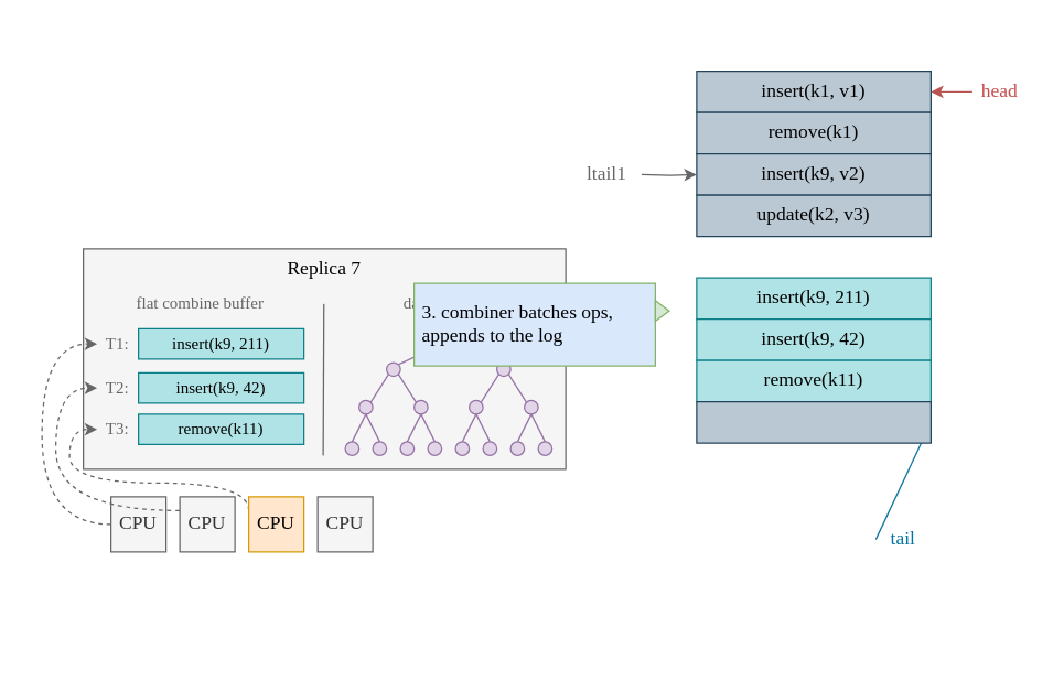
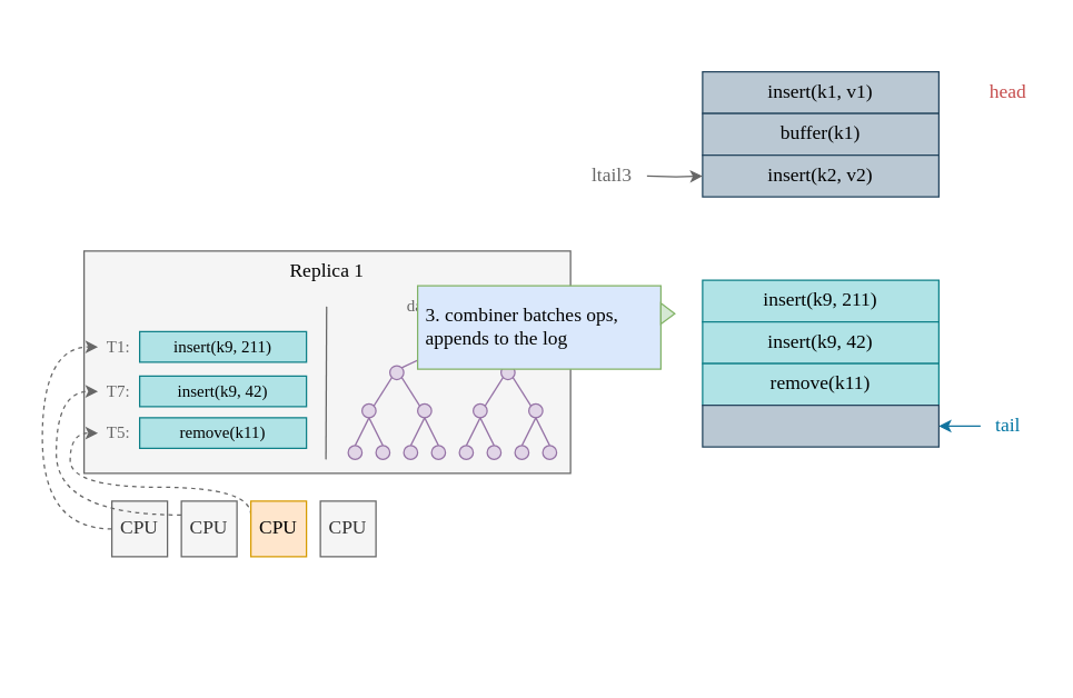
  <mxCell id="0" />
  <mxCell id="1" parent="0" />
  <mxCell id="2" value="" style="rounded=0;whiteSpace=wrap;html=1;fillColor=none;strokeColor=none;" vertex="1" parent="1"><mxGeometry x="20" y="20" width="730" height="460" as="geometry" /></mxCell>
  <mxCell id="3" value="insert(k1, v1)" style="text;html=1;strokeColor=#23445d;fillColor=#bac8d3;align=center;verticalAlign=middle;whiteSpace=wrap;rounded=0;fontSize=14;fontFamily=Menlo;" parent="1" vertex="1"><mxGeometry x="505" y="51" width="170" height="30" as="geometry" /></mxCell>
- <mxCell id="4" value="remove(k1)" style="text;html=1;strokeColor=#23445d;fillColor=#bac8d3;align=center;verticalAlign=middle;whiteSpace=wrap;rounded=0;fontSize=14;fontFamily=Menlo;" parent="1" vertex="1"><mxGeometry x="505" y="81" width="170" height="30" as="geometry" /></mxCell>
- <mxCell id="5" value="insert(k9, v2)" style="text;html=1;strokeColor=#23445d;fillColor=#bac8d3;align=center;verticalAlign=middle;whiteSpace=wrap;rounded=0;fontSize=14;fontFamily=Menlo;" parent="1" vertex="1"><mxGeometry x="505" y="111" width="170" height="30" as="geometry" /></mxCell>
- <mxCell id="6" value="update(k2, v3)" style="text;html=1;strokeColor=#23445d;fillColor=#bac8d3;align=center;verticalAlign=middle;whiteSpace=wrap;rounded=0;fontSize=14;fontFamily=Menlo;" parent="1" vertex="1"><mxGeometry x="505" y="141" width="170" height="30" as="geometry" /></mxCell>
+ <mxCell id="4" value="buffer(k1)" style="text;html=1;strokeColor=#23445d;fillColor=#bac8d3;align=center;verticalAlign=middle;whiteSpace=wrap;rounded=0;fontSize=14;fontFamily=Menlo;" parent="1" vertex="1"><mxGeometry x="505" y="81" width="170" height="30" as="geometry" /></mxCell>
+ <mxCell id="5" value="insert(k2, v2)" style="text;html=1;strokeColor=#23445d;fillColor=#bac8d3;align=center;verticalAlign=middle;whiteSpace=wrap;rounded=0;fontSize=14;fontFamily=Menlo;" parent="1" vertex="1"><mxGeometry x="505" y="111" width="170" height="30" as="geometry" /></mxCell>
  <mxCell id="7" value="&lt;span style=&quot;font-size: 14px;&quot;&gt;insert(k9, 211)&lt;/span&gt;" style="text;html=1;strokeColor=#0e8088;fillColor=#b0e3e6;align=center;verticalAlign=middle;whiteSpace=wrap;rounded=0;fontSize=14;fontFamily=Menlo;labelBackgroundColor=none;" parent="1" vertex="1"><mxGeometry x="505" y="201" width="170" height="30" as="geometry" /></mxCell>
  <mxCell id="8" value="&lt;meta charset=&quot;utf-8&quot; style=&quot;font-size: 14px;&quot;&gt;&lt;span style=&quot;color: rgb(0, 0, 0); font-family: menlo; font-size: 14px; font-style: normal; font-weight: 400; letter-spacing: normal; text-align: center; text-indent: 0px; text-transform: none; word-spacing: 0px; display: inline; float: none;&quot;&gt;insert(k9, 42)&lt;/span&gt;" style="text;html=1;strokeColor=#0e8088;fillColor=#b0e3e6;align=center;verticalAlign=middle;whiteSpace=wrap;rounded=0;fontSize=14;fontFamily=Menlo;labelBackgroundColor=none;" parent="1" vertex="1"><mxGeometry x="505" y="231" width="170" height="30" as="geometry" /></mxCell>
- <mxCell id="9" value="" style="endArrow=classic;html=1;fillColor=#f8cecc;strokeColor=#b85450;exitX=0;exitY=0.5;exitDx=0;exitDy=0;entryX=1;entryY=0.5;entryDx=0;entryDy=0;" parent="1" source="10" target="3" edge="1"><mxGeometry width="50" height="50" relative="1" as="geometry"><mxPoint x="715" y="66" as="sourcePoint" /><mxPoint x="715" y="111" as="targetPoint" /></mxGeometry></mxCell>
  <mxCell id="10" value="head" style="text;html=1;strokeColor=none;fillColor=none;align=center;verticalAlign=middle;whiteSpace=wrap;rounded=0;fontFamily=Menlo;fontSize=14;fontColor=#C64C4C;" parent="1" vertex="1"><mxGeometry x="705" y="56" width="40" height="20" as="geometry" /></mxCell>
  <mxCell id="11" style="edgeStyle=orthogonalEdgeStyle;rounded=0;orthogonalLoop=1;jettySize=auto;html=1;entryX=0;entryY=0.5;entryDx=0;entryDy=0;fontFamily=Menlo;fontSize=14;fontColor=#000000;endArrow=classic;endFill=1;fillColor=#f5f5f5;strokeColor=#666666;" parent="1" target="5" edge="1"><mxGeometry relative="1" as="geometry"><mxPoint x="465" y="126" as="sourcePoint" /></mxGeometry></mxCell>
  <mxCell id="12" value="" style="rounded=0;whiteSpace=wrap;html=1;fontFamily=Menlo;fontSize=14;fontColor=#333333;fillColor=#f5f5f5;strokeColor=#666666;" parent="1" vertex="1"><mxGeometry x="60" y="180" width="350" height="160" as="geometry" /></mxCell>
  <mxCell id="13" value="" style="endArrow=classic;html=1;fillColor=#b1ddf0;strokeColor=#10739e;exitX=0;exitY=0.5;exitDx=0;exitDy=0;entryX=1;entryY=0.5;entryDx=0;entryDy=0;" parent="1" source="14" edge="1"><mxGeometry width="50" height="50" relative="1" as="geometry"><mxPoint x="715" y="306" as="sourcePoint" /><mxPoint x="675" y="306" as="targetPoint" /></mxGeometry></mxCell>
- <mxCell id="14" value="tail" style="text;html=1;strokeColor=none;fillColor=none;align=center;verticalAlign=middle;whiteSpace=wrap;rounded=0;fontFamily=Menlo;fontSize=14;fontColor=#0075A2;" parent="1" vertex="1"><mxGeometry x="635" y="381" width="40" height="20" as="geometry" /></mxCell>
- <mxCell id="15" value="Replica 7" style="text;html=1;strokeColor=none;fillColor=none;align=center;verticalAlign=middle;whiteSpace=wrap;rounded=0;fontFamily=Menlo;fontSize=14;" parent="1" vertex="1"><mxGeometry x="90" y="185" width="290" height="20" as="geometry" /></mxCell>
- <mxCell id="16" value="ltail1" style="text;html=1;strokeColor=none;fillColor=none;align=center;verticalAlign=middle;whiteSpace=wrap;rounded=0;fontFamily=Menlo;fontSize=14;fontColor=#666666;" parent="1" vertex="1"><mxGeometry x="420" y="116" width="40" height="20" as="geometry" /></mxCell>
+ <mxCell id="14" value="tail" style="text;html=1;strokeColor=none;fillColor=none;align=center;verticalAlign=middle;whiteSpace=wrap;rounded=0;fontFamily=Menlo;fontSize=14;fontColor=#0075A2;" parent="1" vertex="1"><mxGeometry x="705" y="296" width="40" height="20" as="geometry" /></mxCell>
+ <mxCell id="15" value="Replica 1" style="text;html=1;strokeColor=none;fillColor=none;align=center;verticalAlign=middle;whiteSpace=wrap;rounded=0;fontFamily=Menlo;fontSize=14;" parent="1" vertex="1"><mxGeometry x="90" y="185" width="290" height="20" as="geometry" /></mxCell>
+ <mxCell id="16" value="ltail3" style="text;html=1;strokeColor=none;fillColor=none;align=center;verticalAlign=middle;whiteSpace=wrap;rounded=0;fontFamily=Menlo;fontSize=14;fontColor=#666666;" parent="1" vertex="1"><mxGeometry x="420" y="116" width="40" height="20" as="geometry" /></mxCell>
  <mxCell id="17" value="" style="group" parent="1" vertex="1" connectable="0"><mxGeometry x="250" y="240" width="150" height="90" as="geometry" /></mxCell>
  <mxCell id="18" value="" style="ellipse;whiteSpace=wrap;html=1;aspect=fixed;fontFamily=Menlo;fontSize=14;fillColor=#e1d5e7;strokeColor=#9673a6;" parent="17" vertex="1"><mxGeometry x="70" width="10" height="10" as="geometry" /></mxCell>
  <mxCell id="19" value="" style="ellipse;whiteSpace=wrap;html=1;aspect=fixed;fontFamily=Menlo;fontSize=14;fillColor=#e1d5e7;strokeColor=#9673a6;" parent="17" vertex="1"><mxGeometry x="30" y="22.5" width="10" height="10" as="geometry" /></mxCell>
  <mxCell id="20" style="rounded=0;orthogonalLoop=1;jettySize=auto;html=1;exitX=0;exitY=1;exitDx=0;exitDy=0;entryX=1;entryY=0;entryDx=0;entryDy=0;fontFamily=Menlo;fontSize=14;fontColor=#0075A2;endArrow=none;endFill=0;fillColor=#e1d5e7;strokeColor=#9673a6;" parent="17" source="18" target="19" edge="1"><mxGeometry relative="1" as="geometry" /></mxCell>
  <mxCell id="21" value="" style="ellipse;whiteSpace=wrap;html=1;aspect=fixed;fontFamily=Menlo;fontSize=14;fillColor=#e1d5e7;strokeColor=#9673a6;" parent="17" vertex="1"><mxGeometry x="110" y="22.5" width="10" height="10" as="geometry" /></mxCell>
  <mxCell id="22" style="edgeStyle=none;rounded=0;orthogonalLoop=1;jettySize=auto;html=1;exitX=1;exitY=1;exitDx=0;exitDy=0;entryX=0;entryY=0;entryDx=0;entryDy=0;fontFamily=Menlo;fontSize=14;fontColor=#0075A2;endArrow=none;endFill=0;fillColor=#e1d5e7;strokeColor=#9673a6;" parent="17" source="18" target="21" edge="1"><mxGeometry relative="1" as="geometry" /></mxCell>
  <mxCell id="23" value="" style="ellipse;whiteSpace=wrap;html=1;aspect=fixed;fontFamily=Menlo;fontSize=14;fillColor=#e1d5e7;strokeColor=#9673a6;" parent="17" vertex="1"><mxGeometry x="10" y="50" width="10" height="10" as="geometry" /></mxCell>
  <mxCell id="24" style="edgeStyle=none;rounded=0;orthogonalLoop=1;jettySize=auto;html=1;exitX=0;exitY=1;exitDx=0;exitDy=0;entryX=1;entryY=0;entryDx=0;entryDy=0;fontFamily=Menlo;fontSize=14;fontColor=#0075A2;endArrow=none;endFill=0;fillColor=#e1d5e7;strokeColor=#9673a6;" parent="17" source="19" target="23" edge="1"><mxGeometry relative="1" as="geometry" /></mxCell>
  <mxCell id="25" value="" style="ellipse;whiteSpace=wrap;html=1;aspect=fixed;fontFamily=Menlo;fontSize=14;fillColor=#e1d5e7;strokeColor=#9673a6;" parent="17" vertex="1"><mxGeometry x="50" y="50" width="10" height="10" as="geometry" /></mxCell>
  <mxCell id="26" style="edgeStyle=none;rounded=0;orthogonalLoop=1;jettySize=auto;html=1;exitX=1;exitY=1;exitDx=0;exitDy=0;entryX=0;entryY=0;entryDx=0;entryDy=0;fontFamily=Menlo;fontSize=14;fontColor=#0075A2;endArrow=none;endFill=0;fillColor=#e1d5e7;strokeColor=#9673a6;" parent="17" source="19" target="25" edge="1"><mxGeometry relative="1" as="geometry" /></mxCell>
  <mxCell id="27" value="" style="ellipse;whiteSpace=wrap;html=1;aspect=fixed;fontFamily=Menlo;fontSize=14;fillColor=#e1d5e7;strokeColor=#9673a6;" parent="17" vertex="1"><mxGeometry x="90" y="50" width="10" height="10" as="geometry" /></mxCell>
  <mxCell id="28" style="edgeStyle=none;rounded=0;orthogonalLoop=1;jettySize=auto;html=1;exitX=0;exitY=1;exitDx=0;exitDy=0;entryX=1;entryY=0;entryDx=0;entryDy=0;fontFamily=Menlo;fontSize=14;fontColor=#0075A2;endArrow=none;endFill=0;fillColor=#e1d5e7;strokeColor=#9673a6;" parent="17" source="21" target="27" edge="1"><mxGeometry relative="1" as="geometry" /></mxCell>
  <mxCell id="29" value="" style="ellipse;whiteSpace=wrap;html=1;aspect=fixed;fontFamily=Menlo;fontSize=14;fillColor=#e1d5e7;strokeColor=#9673a6;" parent="17" vertex="1"><mxGeometry x="130" y="50" width="10" height="10" as="geometry" /></mxCell>
  <mxCell id="30" style="edgeStyle=none;rounded=0;orthogonalLoop=1;jettySize=auto;html=1;exitX=1;exitY=1;exitDx=0;exitDy=0;entryX=0;entryY=0;entryDx=0;entryDy=0;fontFamily=Menlo;fontSize=14;fontColor=#0075A2;endArrow=none;endFill=0;fillColor=#e1d5e7;strokeColor=#9673a6;" parent="17" source="21" target="29" edge="1"><mxGeometry relative="1" as="geometry" /></mxCell>
  <mxCell id="31" value="" style="ellipse;whiteSpace=wrap;html=1;aspect=fixed;fontFamily=Menlo;fontSize=14;fillColor=#e1d5e7;strokeColor=#9673a6;" parent="17" vertex="1"><mxGeometry y="80" width="10" height="10" as="geometry" /></mxCell>
  <mxCell id="32" style="edgeStyle=none;rounded=0;orthogonalLoop=1;jettySize=auto;html=1;exitX=0.5;exitY=1;exitDx=0;exitDy=0;entryX=0.5;entryY=0;entryDx=0;entryDy=0;fontFamily=Menlo;fontSize=14;fontColor=#0075A2;endArrow=none;endFill=0;fillColor=#e1d5e7;strokeColor=#9673a6;" parent="17" source="23" target="31" edge="1"><mxGeometry relative="1" as="geometry" /></mxCell>
  <mxCell id="33" value="" style="ellipse;whiteSpace=wrap;html=1;aspect=fixed;fontFamily=Menlo;fontSize=14;fillColor=#e1d5e7;strokeColor=#9673a6;" parent="17" vertex="1"><mxGeometry x="20" y="80" width="10" height="10" as="geometry" /></mxCell>
  <mxCell id="34" style="edgeStyle=none;rounded=0;orthogonalLoop=1;jettySize=auto;html=1;exitX=0.5;exitY=1;exitDx=0;exitDy=0;entryX=0.5;entryY=0;entryDx=0;entryDy=0;fontFamily=Menlo;fontSize=14;fontColor=#0075A2;endArrow=none;endFill=0;fillColor=#e1d5e7;strokeColor=#9673a6;" parent="17" source="23" target="33" edge="1"><mxGeometry relative="1" as="geometry" /></mxCell>
  <mxCell id="35" value="" style="ellipse;whiteSpace=wrap;html=1;aspect=fixed;fontFamily=Menlo;fontSize=14;fillColor=#e1d5e7;strokeColor=#9673a6;" parent="17" vertex="1"><mxGeometry x="40" y="80" width="10" height="10" as="geometry" /></mxCell>
  <mxCell id="36" style="edgeStyle=none;rounded=0;orthogonalLoop=1;jettySize=auto;html=1;exitX=0.5;exitY=1;exitDx=0;exitDy=0;entryX=0.5;entryY=0;entryDx=0;entryDy=0;fontFamily=Menlo;fontSize=14;fontColor=#0075A2;endArrow=none;endFill=0;fillColor=#e1d5e7;strokeColor=#9673a6;" parent="17" source="25" target="35" edge="1"><mxGeometry relative="1" as="geometry" /></mxCell>
  <mxCell id="37" value="" style="ellipse;whiteSpace=wrap;html=1;aspect=fixed;fontFamily=Menlo;fontSize=14;fillColor=#e1d5e7;strokeColor=#9673a6;" parent="17" vertex="1"><mxGeometry x="60" y="80" width="10" height="10" as="geometry" /></mxCell>
  <mxCell id="38" style="edgeStyle=none;rounded=0;orthogonalLoop=1;jettySize=auto;html=1;exitX=0.5;exitY=1;exitDx=0;exitDy=0;entryX=0.5;entryY=0;entryDx=0;entryDy=0;fontFamily=Menlo;fontSize=14;fontColor=#0075A2;endArrow=none;endFill=0;fillColor=#e1d5e7;strokeColor=#9673a6;" parent="17" source="25" target="37" edge="1"><mxGeometry relative="1" as="geometry" /></mxCell>
  <mxCell id="39" value="" style="ellipse;whiteSpace=wrap;html=1;aspect=fixed;fontFamily=Menlo;fontSize=14;fillColor=#e1d5e7;strokeColor=#9673a6;" parent="17" vertex="1"><mxGeometry x="80" y="80" width="10" height="10" as="geometry" /></mxCell>
  <mxCell id="40" style="edgeStyle=none;rounded=0;orthogonalLoop=1;jettySize=auto;html=1;exitX=0.5;exitY=1;exitDx=0;exitDy=0;entryX=0.5;entryY=0;entryDx=0;entryDy=0;fontFamily=Menlo;fontSize=14;fontColor=#0075A2;endArrow=none;endFill=0;fillColor=#e1d5e7;strokeColor=#9673a6;" parent="17" source="27" target="39" edge="1"><mxGeometry relative="1" as="geometry" /></mxCell>
  <mxCell id="41" value="" style="ellipse;whiteSpace=wrap;html=1;aspect=fixed;fontFamily=Menlo;fontSize=14;fillColor=#e1d5e7;strokeColor=#9673a6;" parent="17" vertex="1"><mxGeometry x="100" y="80" width="10" height="10" as="geometry" /></mxCell>
  <mxCell id="42" style="edgeStyle=none;rounded=0;orthogonalLoop=1;jettySize=auto;html=1;exitX=0.5;exitY=1;exitDx=0;exitDy=0;entryX=0.5;entryY=0;entryDx=0;entryDy=0;fontFamily=Menlo;fontSize=14;fontColor=#0075A2;endArrow=none;endFill=0;fillColor=#e1d5e7;strokeColor=#9673a6;" parent="17" source="27" target="41" edge="1"><mxGeometry relative="1" as="geometry" /></mxCell>
  <mxCell id="43" value="" style="ellipse;whiteSpace=wrap;html=1;aspect=fixed;fontFamily=Menlo;fontSize=14;fillColor=#e1d5e7;strokeColor=#9673a6;" parent="17" vertex="1"><mxGeometry x="120" y="80" width="10" height="10" as="geometry" /></mxCell>
  <mxCell id="44" style="edgeStyle=none;rounded=0;orthogonalLoop=1;jettySize=auto;html=1;exitX=0.5;exitY=1;exitDx=0;exitDy=0;entryX=0.5;entryY=0;entryDx=0;entryDy=0;fontFamily=Menlo;fontSize=14;fontColor=#0075A2;endArrow=none;endFill=0;fillColor=#e1d5e7;strokeColor=#9673a6;" parent="17" source="29" target="43" edge="1"><mxGeometry relative="1" as="geometry" /></mxCell>
  <mxCell id="45" value="" style="ellipse;whiteSpace=wrap;html=1;aspect=fixed;fontFamily=Menlo;fontSize=14;fillColor=#e1d5e7;strokeColor=#9673a6;" parent="17" vertex="1"><mxGeometry x="140" y="80" width="10" height="10" as="geometry" /></mxCell>
  <mxCell id="46" style="edgeStyle=none;rounded=0;orthogonalLoop=1;jettySize=auto;html=1;exitX=0.5;exitY=1;exitDx=0;exitDy=0;entryX=0.5;entryY=0;entryDx=0;entryDy=0;fontFamily=Menlo;fontSize=14;fontColor=#0075A2;endArrow=none;endFill=0;fillColor=#e1d5e7;strokeColor=#9673a6;" parent="17" source="29" target="45" edge="1"><mxGeometry relative="1" as="geometry" /></mxCell>
  <mxCell id="47" value="data structure" style="text;html=1;strokeColor=none;fillColor=none;align=center;verticalAlign=middle;whiteSpace=wrap;rounded=0;fontFamily=Menlo;fontSize=12;fontColor=#666666;" parent="1" vertex="1"><mxGeometry x="250" y="210" width="150" height="20" as="geometry" /></mxCell>
- <mxCell id="48" value="flat combine buffer" style="text;html=1;strokeColor=none;fillColor=none;align=center;verticalAlign=middle;whiteSpace=wrap;rounded=0;fontFamily=Menlo;fontSize=12;fontColor=#666666;" parent="1" vertex="1"><mxGeometry x="70" y="210" width="150" height="20" as="geometry" /></mxCell>
  <mxCell id="49" style="edgeStyle=orthogonalEdgeStyle;rounded=0;orthogonalLoop=1;jettySize=auto;html=1;exitX=0;exitY=0.5;exitDx=0;exitDy=0;entryX=0;entryY=0.5;entryDx=0;entryDy=0;fontFamily=Menlo;fontSize=12;fontColor=#666666;curved=1;fillColor=#f5f5f5;strokeColor=#666666;dashed=1;" parent="1" source="50" target="57" edge="1"><mxGeometry relative="1" as="geometry"><Array as="points"><mxPoint x="30" y="380" /><mxPoint x="30" y="249" /></Array></mxGeometry></mxCell>
  <mxCell id="50" value="CPU" style="rounded=0;whiteSpace=wrap;html=1;fontSize=14;fontColor=#333333;fontFamily=Menlo;fillColor=#f5f5f5;strokeColor=#666666;" parent="1" vertex="1"><mxGeometry x="80" y="360" width="40" height="40" as="geometry" /></mxCell>
  <mxCell id="51" style="edgeStyle=orthogonalEdgeStyle;curved=1;rounded=0;orthogonalLoop=1;jettySize=auto;html=1;exitX=0;exitY=0.25;exitDx=0;exitDy=0;entryX=0;entryY=0.5;entryDx=0;entryDy=0;fontFamily=Menlo;fontSize=12;fontColor=#666666;fillColor=#f5f5f5;strokeColor=#666666;dashed=1;" parent="1" source="52" target="59" edge="1"><mxGeometry relative="1" as="geometry"><Array as="points"><mxPoint x="40" y="370" /><mxPoint x="40" y="281" /></Array></mxGeometry></mxCell>
  <mxCell id="52" value="CPU" style="rounded=0;whiteSpace=wrap;html=1;fontSize=14;fontColor=#333333;fontFamily=Menlo;fillColor=#f5f5f5;strokeColor=#666666;" parent="1" vertex="1"><mxGeometry x="130" y="360" width="40" height="40" as="geometry" /></mxCell>
  <mxCell id="53" style="edgeStyle=orthogonalEdgeStyle;curved=1;rounded=0;orthogonalLoop=1;jettySize=auto;html=1;exitX=0;exitY=0.25;exitDx=0;exitDy=0;entryX=0;entryY=0.5;entryDx=0;entryDy=0;dashed=1;fontFamily=Menlo;fontSize=12;fontColor=#666666;fillColor=#f5f5f5;strokeColor=#666666;" parent="1" source="54" target="61" edge="1"><mxGeometry relative="1" as="geometry"><Array as="points"><mxPoint x="180" y="350" /><mxPoint x="50" y="350" /><mxPoint x="50" y="311" /></Array></mxGeometry></mxCell>
  <mxCell id="54" value="CPU" style="rounded=0;whiteSpace=wrap;html=1;fontSize=14;fontFamily=Menlo;fillColor=#ffe6cc;strokeColor=#d79b00;" parent="1" vertex="1"><mxGeometry x="180" y="360" width="40" height="40" as="geometry" /></mxCell>
  <mxCell id="55" value="CPU" style="rounded=0;whiteSpace=wrap;html=1;fontSize=14;fontColor=#333333;fontFamily=Menlo;fillColor=#f5f5f5;strokeColor=#666666;" parent="1" vertex="1"><mxGeometry x="230" y="360" width="40" height="40" as="geometry" /></mxCell>
  <mxCell id="56" value="insert(k9, 211)" style="rounded=0;whiteSpace=wrap;html=1;fontFamily=Menlo;fontSize=12;fillColor=#b0e3e6;strokeColor=#0e8088;" parent="1" vertex="1"><mxGeometry x="100" y="238" width="120" height="22" as="geometry" /></mxCell>
  <mxCell id="57" value="T1:" style="text;html=1;strokeColor=none;fillColor=none;align=center;verticalAlign=middle;whiteSpace=wrap;rounded=0;fontFamily=Menlo;fontSize=12;fontColor=#666666;" parent="1" vertex="1"><mxGeometry x="70" y="239" width="30" height="20" as="geometry" /></mxCell>
  <mxCell id="58" value="insert(k9, 42)" style="rounded=0;whiteSpace=wrap;html=1;fontFamily=Menlo;fontSize=12;fillColor=#b0e3e6;strokeColor=#0e8088;" parent="1" vertex="1"><mxGeometry x="100" y="270" width="120" height="22" as="geometry" /></mxCell>
- <mxCell id="59" value="T2:" style="text;html=1;strokeColor=none;fillColor=none;align=center;verticalAlign=middle;whiteSpace=wrap;rounded=0;fontFamily=Menlo;fontSize=12;fontColor=#666666;" parent="1" vertex="1"><mxGeometry x="70" y="271" width="30" height="20" as="geometry" /></mxCell>
+ <mxCell id="59" value="T7:" style="text;html=1;strokeColor=none;fillColor=none;align=center;verticalAlign=middle;whiteSpace=wrap;rounded=0;fontFamily=Menlo;fontSize=12;fontColor=#666666;" parent="1" vertex="1"><mxGeometry x="70" y="271" width="30" height="20" as="geometry" /></mxCell>
  <mxCell id="60" value="remove(k11)" style="rounded=0;whiteSpace=wrap;html=1;fontFamily=Menlo;fontSize=12;fillColor=#b0e3e6;strokeColor=#0e8088;" parent="1" vertex="1"><mxGeometry x="100" y="300" width="120" height="22" as="geometry" /></mxCell>
- <mxCell id="61" value="T3:" style="text;html=1;strokeColor=none;fillColor=none;align=center;verticalAlign=middle;whiteSpace=wrap;rounded=0;fontFamily=Menlo;fontSize=12;fontColor=#666666;" parent="1" vertex="1"><mxGeometry x="70" y="301" width="30" height="20" as="geometry" /></mxCell>
+ <mxCell id="61" value="T5:" style="text;html=1;strokeColor=none;fillColor=none;align=center;verticalAlign=middle;whiteSpace=wrap;rounded=0;fontFamily=Menlo;fontSize=12;fontColor=#666666;" parent="1" vertex="1"><mxGeometry x="70" y="301" width="30" height="20" as="geometry" /></mxCell>
  <mxCell id="62" value="" style="endArrow=none;html=1;fontFamily=Menlo;fontSize=12;fontColor=#666666;fillColor=#f5f5f5;strokeColor=#666666;" parent="1" edge="1"><mxGeometry width="50" height="50" relative="1" as="geometry"><mxPoint x="234" y="330" as="sourcePoint" /><mxPoint x="234.5" y="220" as="targetPoint" /></mxGeometry></mxCell>
  <mxCell id="63" value="3. combiner batches ops, appends to the log" style="rounded=0;whiteSpace=wrap;html=1;fontFamily=Menlo;fontSize=14;fillColor=#dae8fc;strokeColor=#82b366;align=left;spacingLeft=4;spacingRight=4;spacingTop=0;spacingBottom=0;" parent="1" vertex="1"><mxGeometry x="300" y="205" width="175" height="60" as="geometry" /></mxCell>
  <mxCell id="64" value="" style="triangle;whiteSpace=wrap;html=1;fontFamily=Menlo;fontSize=14;align=left;rotation=0;fillColor=#d5e8d4;strokeColor=#82b366;" parent="1" vertex="1"><mxGeometry x="475" y="217.5" width="10" height="15" as="geometry" /></mxCell>
  <mxCell id="65" value="&lt;meta charset=&quot;utf-8&quot; style=&quot;font-size: 14px;&quot;&gt;&lt;span style=&quot;color: rgb(0, 0, 0); font-family: menlo; font-size: 14px; font-style: normal; font-weight: 400; letter-spacing: normal; text-align: center; text-indent: 0px; text-transform: none; word-spacing: 0px; display: inline; float: none;&quot;&gt;remove(k11)&lt;/span&gt;" style="text;html=1;strokeColor=#0e8088;fillColor=#b0e3e6;align=center;verticalAlign=middle;whiteSpace=wrap;rounded=0;fontSize=14;fontFamily=Menlo;labelBackgroundColor=none;" parent="1" vertex="1"><mxGeometry x="505" y="261" width="170" height="30" as="geometry" /></mxCell>
  <mxCell id="66" value="" style="text;html=1;strokeColor=#23445d;fillColor=#bac8d3;align=center;verticalAlign=middle;whiteSpace=wrap;rounded=0;fontSize=14;fontFamily=Menlo;" parent="1" vertex="1"><mxGeometry x="505" y="291" width="170" height="30" as="geometry" /></mxCell>
